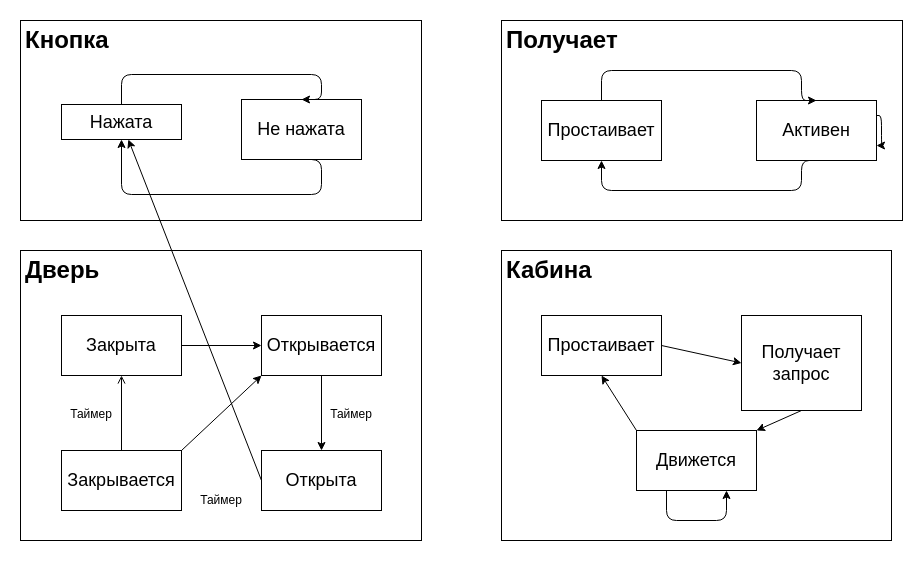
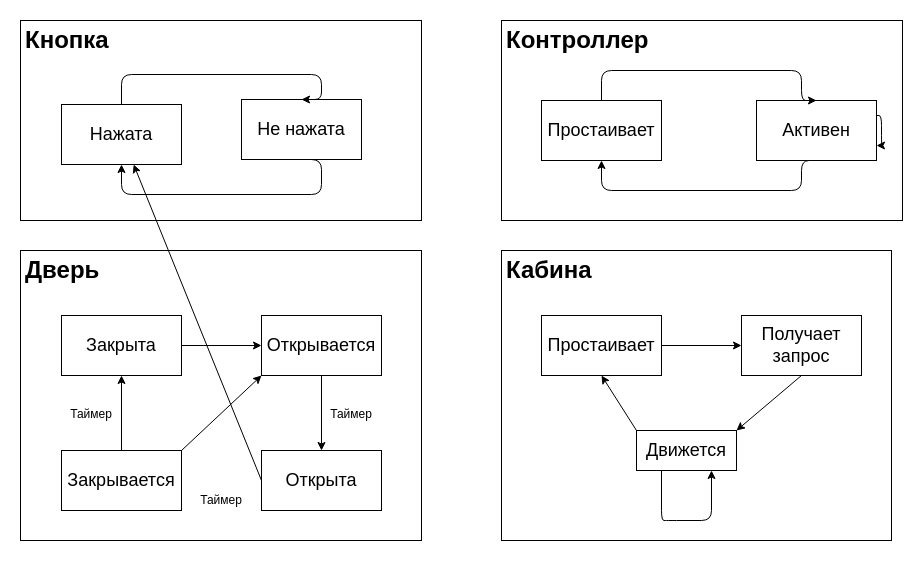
  <mxCell id="0" />
  <mxCell id="1" parent="0" />
  <mxCell id="2" value="" style="rounded=0;whiteSpace=wrap;html=1;fillColor=none;" vertex="1" parent="1"><mxGeometry x="20" y="20" width="401" height="200" as="geometry" /></mxCell>
  <mxCell id="3" value="&lt;h1&gt;Кнопка&lt;/h1&gt;" style="text;html=1;strokeColor=none;fillColor=none;spacing=5;spacingTop=-20;whiteSpace=wrap;overflow=hidden;rounded=0;" vertex="1" parent="1"><mxGeometry x="20" y="20" width="100" height="40" as="geometry" /></mxCell>
- <mxCell id="4" value="&lt;font style=&quot;font-size: 18px&quot;&gt;Нажата&lt;/font&gt;" style="rounded=0;whiteSpace=wrap;html=1;" vertex="1" parent="1"><mxGeometry x="61" y="104" width="120" height="35" as="geometry" /></mxCell>
+ <mxCell id="4" value="&lt;font style=&quot;font-size: 18px&quot;&gt;Нажата&lt;/font&gt;" style="rounded=0;whiteSpace=wrap;html=1;" vertex="1" parent="1"><mxGeometry x="61" y="104" width="120" height="60" as="geometry" /></mxCell>
  <mxCell id="5" value="&lt;font style=&quot;font-size: 18px&quot;&gt;Не нажата&lt;/font&gt;" style="rounded=0;whiteSpace=wrap;html=1;" vertex="1" parent="1"><mxGeometry x="241" y="99" width="120" height="60" as="geometry" /></mxCell>
  <mxCell id="6" value="" style="endArrow=classic;html=1;edgeStyle=orthogonalEdgeStyle;exitX=0.5;exitY=0;exitDx=0;exitDy=0;entryX=0.5;entryY=0;entryDx=0;entryDy=0;" edge="1" parent="1" source="4" target="5"><mxGeometry width="50" height="50" relative="1" as="geometry"><mxPoint x="190.5" y="94" as="sourcePoint" /><mxPoint x="240.5" y="44" as="targetPoint" /><Array as="points"><mxPoint x="121" y="74" /><mxPoint x="321" y="74" /></Array></mxGeometry></mxCell>
  <mxCell id="7" value="" style="endArrow=classic;html=1;edgeStyle=orthogonalEdgeStyle;entryX=0.5;entryY=1;entryDx=0;entryDy=0;exitX=0.5;exitY=1;exitDx=0;exitDy=0;" edge="1" parent="1" source="5" target="4"><mxGeometry width="50" height="50" relative="1" as="geometry"><mxPoint x="171" y="274" as="sourcePoint" /><mxPoint x="311" y="294" as="targetPoint" /><Array as="points"><mxPoint x="321" y="194" /><mxPoint x="121" y="194" /></Array></mxGeometry></mxCell>
  <mxCell id="8" value="" style="rounded=0;whiteSpace=wrap;html=1;fillColor=none;" vertex="1" parent="1"><mxGeometry x="501" y="20" width="401" height="200" as="geometry" /></mxCell>
  <mxCell id="9" value="" style="rounded=0;whiteSpace=wrap;html=1;fillColor=none;" vertex="1" parent="1"><mxGeometry x="20" y="250" width="401" height="290" as="geometry" /></mxCell>
  <mxCell id="10" value="" style="rounded=0;whiteSpace=wrap;html=1;fillColor=none;" vertex="1" parent="1"><mxGeometry x="501" y="250" width="390" height="290" as="geometry" /></mxCell>
- <mxCell id="11" value="&lt;h1&gt;Получает&lt;/h1&gt;" style="text;html=1;strokeColor=none;fillColor=none;spacing=5;spacingTop=-20;whiteSpace=wrap;overflow=hidden;rounded=0;" vertex="1" parent="1"><mxGeometry x="501" y="20" width="160" height="40" as="geometry" /></mxCell>
+ <mxCell id="11" value="&lt;h1&gt;Контроллер&lt;/h1&gt;" style="text;html=1;strokeColor=none;fillColor=none;spacing=5;spacingTop=-20;whiteSpace=wrap;overflow=hidden;rounded=0;" vertex="1" parent="1"><mxGeometry x="501" y="20" width="160" height="40" as="geometry" /></mxCell>
  <mxCell id="12" value="&lt;h1&gt;Дверь&lt;/h1&gt;" style="text;html=1;strokeColor=none;fillColor=none;spacing=5;spacingTop=-20;whiteSpace=wrap;overflow=hidden;rounded=0;" vertex="1" parent="1"><mxGeometry x="20" y="250" width="100" height="40" as="geometry" /></mxCell>
  <mxCell id="13" value="&lt;h1&gt;Кабина&lt;/h1&gt;" style="text;html=1;strokeColor=none;fillColor=none;spacing=5;spacingTop=-20;whiteSpace=wrap;overflow=hidden;rounded=0;" vertex="1" parent="1"><mxGeometry x="501" y="250" width="100" height="40" as="geometry" /></mxCell>
  <mxCell id="14" value="&lt;span style=&quot;font-size: 18px&quot;&gt;Простаивает&lt;/span&gt;" style="rounded=0;whiteSpace=wrap;html=1;" vertex="1" parent="1"><mxGeometry x="541" y="100" width="120" height="60" as="geometry" /></mxCell>
  <mxCell id="15" value="&lt;font style=&quot;font-size: 18px&quot;&gt;Активен&lt;/font&gt;" style="rounded=0;whiteSpace=wrap;html=1;" vertex="1" parent="1"><mxGeometry x="756" y="100" width="120" height="60" as="geometry" /></mxCell>
  <mxCell id="16" value="" style="endArrow=classic;html=1;edgeStyle=orthogonalEdgeStyle;exitX=0.5;exitY=0;exitDx=0;exitDy=0;entryX=0.5;entryY=0;entryDx=0;entryDy=0;" edge="1" parent="1" source="14" target="15"><mxGeometry width="50" height="50" relative="1" as="geometry"><mxPoint x="601" y="90" as="sourcePoint" /><mxPoint x="801" y="90" as="targetPoint" /><Array as="points"><mxPoint x="601" y="70" /><mxPoint x="801" y="70" /></Array></mxGeometry></mxCell>
  <mxCell id="17" value="" style="endArrow=classic;html=1;edgeStyle=orthogonalEdgeStyle;exitX=0.5;exitY=1;exitDx=0;exitDy=0;entryX=0.5;entryY=1;entryDx=0;entryDy=0;" edge="1" parent="1" source="15" target="14"><mxGeometry width="50" height="50" relative="1" as="geometry"><mxPoint x="591" y="210" as="sourcePoint" /><mxPoint x="791" y="210" as="targetPoint" /><Array as="points"><mxPoint x="801" y="190" /><mxPoint x="601" y="190" /></Array></mxGeometry></mxCell>
  <mxCell id="18" value="" style="endArrow=classic;html=1;edgeStyle=orthogonalEdgeStyle;exitX=1;exitY=0.25;exitDx=0;exitDy=0;entryX=1;entryY=0.75;entryDx=0;entryDy=0;" edge="1" parent="1" source="15" target="15"><mxGeometry width="50" height="50" relative="1" as="geometry"><mxPoint x="611" y="110" as="sourcePoint" /><mxPoint x="811" y="110" as="targetPoint" /><Array as="points"><mxPoint x="881" y="115" /><mxPoint x="881" y="145" /></Array></mxGeometry></mxCell>
  <mxCell id="19" value="&lt;font style=&quot;font-size: 18px&quot;&gt;Закрыта&lt;/font&gt;" style="rounded=0;whiteSpace=wrap;html=1;" vertex="1" parent="1"><mxGeometry x="61" y="315" width="120" height="60" as="geometry" /></mxCell>
  <mxCell id="20" value="&lt;font style=&quot;font-size: 18px&quot;&gt;Открывается&lt;/font&gt;" style="rounded=0;whiteSpace=wrap;html=1;" vertex="1" parent="1"><mxGeometry x="261" y="315" width="120" height="60" as="geometry" /></mxCell>
  <mxCell id="21" value="&lt;font style=&quot;font-size: 18px&quot;&gt;Закрывается&lt;/font&gt;" style="rounded=0;whiteSpace=wrap;html=1;" vertex="1" parent="1"><mxGeometry x="61" y="450" width="120" height="60" as="geometry" /></mxCell>
  <mxCell id="22" value="&lt;font style=&quot;font-size: 18px&quot;&gt;Открыта&lt;/font&gt;" style="rounded=0;whiteSpace=wrap;html=1;" vertex="1" parent="1"><mxGeometry x="261" y="450" width="120" height="60" as="geometry" /></mxCell>
  <mxCell id="23" value="" style="endArrow=classic;html=1;exitX=1;exitY=0.5;exitDx=0;exitDy=0;entryX=0;entryY=0.5;entryDx=0;entryDy=0;" edge="1" parent="1" source="19" target="20"><mxGeometry width="50" height="50" relative="1" as="geometry"><mxPoint x="195.5" y="340" as="sourcePoint" /><mxPoint x="245.5" y="290" as="targetPoint" /></mxGeometry></mxCell>
  <mxCell id="24" value="" style="endArrow=classic;html=1;exitX=0;exitY=0.5;exitDx=0;exitDy=0;" edge="1" parent="1" source="22" target="4"><mxGeometry width="50" height="50" relative="1" as="geometry"><mxPoint x="271" y="430" as="sourcePoint" /><mxPoint x="191" y="430" as="targetPoint" /></mxGeometry></mxCell>
  <mxCell id="25" value="" style="endArrow=classic;html=1;exitX=0.5;exitY=1;exitDx=0;exitDy=0;entryX=0.5;entryY=0;entryDx=0;entryDy=0;" edge="1" parent="1" source="20" target="22"><mxGeometry width="50" height="50" relative="1" as="geometry"><mxPoint x="260.5" y="420" as="sourcePoint" /><mxPoint x="180.5" y="420" as="targetPoint" /></mxGeometry></mxCell>
- <mxCell id="26" value="" style="endArrow=open;html=1;exitX=0.5;exitY=0;exitDx=0;exitDy=0;entryX=0.5;entryY=1;entryDx=0;entryDy=0;" edge="1" parent="1" source="21" target="19"><mxGeometry width="50" height="50" relative="1" as="geometry"><mxPoint x="211" y="375" as="sourcePoint" /><mxPoint x="211" y="450" as="targetPoint" /></mxGeometry></mxCell>
+ <mxCell id="26" value="" style="endArrow=classic;html=1;exitX=0.5;exitY=0;exitDx=0;exitDy=0;entryX=0.5;entryY=1;entryDx=0;entryDy=0;" edge="1" parent="1" source="21" target="19"><mxGeometry width="50" height="50" relative="1" as="geometry"><mxPoint x="211" y="375" as="sourcePoint" /><mxPoint x="211" y="450" as="targetPoint" /></mxGeometry></mxCell>
  <mxCell id="27" value="Таймер" style="text;html=1;strokeColor=none;fillColor=none;align=center;verticalAlign=middle;whiteSpace=wrap;rounded=0;" vertex="1" parent="1"><mxGeometry x="71" y="404" width="40" height="20" as="geometry" /></mxCell>
  <mxCell id="28" value="Таймер" style="text;html=1;strokeColor=none;fillColor=none;align=center;verticalAlign=middle;whiteSpace=wrap;rounded=0;" vertex="1" parent="1"><mxGeometry x="331" y="404" width="40" height="20" as="geometry" /></mxCell>
  <mxCell id="29" value="Таймер" style="text;html=1;strokeColor=none;fillColor=none;align=center;verticalAlign=middle;whiteSpace=wrap;rounded=0;" vertex="1" parent="1"><mxGeometry x="200.5" y="490" width="40" height="20" as="geometry" /></mxCell>
  <mxCell id="30" value="&lt;font style=&quot;font-size: 18px&quot;&gt;Простаивает&lt;/font&gt;" style="rounded=0;whiteSpace=wrap;html=1;fillColor=#ffffff;" vertex="1" parent="1"><mxGeometry x="541" y="315" width="120" height="60" as="geometry" /></mxCell>
- <mxCell id="31" value="&lt;font style=&quot;font-size: 18px&quot;&gt;Получает запрос&lt;/font&gt;" style="rounded=0;whiteSpace=wrap;html=1;fillColor=#ffffff;" vertex="1" parent="1"><mxGeometry x="741" y="315" width="120" height="95" as="geometry" /></mxCell>
- <mxCell id="32" value="&lt;font style=&quot;font-size: 18px&quot;&gt;Движется&lt;/font&gt;" style="rounded=0;whiteSpace=wrap;html=1;fillColor=#ffffff;" vertex="1" parent="1"><mxGeometry x="636" y="430" width="120" height="60" as="geometry" /></mxCell>
+ <mxCell id="31" value="&lt;font style=&quot;font-size: 18px&quot;&gt;Получает запрос&lt;/font&gt;" style="rounded=0;whiteSpace=wrap;html=1;fillColor=#ffffff;" vertex="1" parent="1"><mxGeometry x="741" y="315" width="120" height="60" as="geometry" /></mxCell>
+ <mxCell id="32" value="&lt;font style=&quot;font-size: 18px&quot;&gt;Движется&lt;/font&gt;" style="rounded=0;whiteSpace=wrap;html=1;fillColor=#ffffff;" vertex="1" parent="1"><mxGeometry x="636" y="430" width="100" height="40" as="geometry" /></mxCell>
  <mxCell id="33" value="" style="endArrow=classic;html=1;exitX=1;exitY=0.5;exitDx=0;exitDy=0;entryX=0;entryY=0.5;entryDx=0;entryDy=0;" edge="1" parent="1" source="30" target="31"><mxGeometry width="50" height="50" relative="1" as="geometry"><mxPoint x="521" y="400" as="sourcePoint" /><mxPoint x="571" y="350" as="targetPoint" /></mxGeometry></mxCell>
  <mxCell id="34" value="" style="endArrow=classic;html=1;entryX=1;entryY=0;entryDx=0;entryDy=0;exitX=0.5;exitY=1;exitDx=0;exitDy=0;" edge="1" parent="1" source="31" target="32"><mxGeometry width="50" height="50" relative="1" as="geometry"><mxPoint x="781" y="450" as="sourcePoint" /><mxPoint x="831" y="400" as="targetPoint" /></mxGeometry></mxCell>
  <mxCell id="35" value="" style="endArrow=classic;html=1;entryX=0.5;entryY=1;entryDx=0;entryDy=0;exitX=0;exitY=0;exitDx=0;exitDy=0;" edge="1" parent="1" source="32" target="30"><mxGeometry width="50" height="50" relative="1" as="geometry"><mxPoint x="596" y="404" as="sourcePoint" /><mxPoint x="551" y="469" as="targetPoint" /></mxGeometry></mxCell>
  <mxCell id="36" value="" style="endArrow=classic;html=1;edgeStyle=orthogonalEdgeStyle;entryX=0.75;entryY=1;entryDx=0;entryDy=0;exitX=0.25;exitY=1;exitDx=0;exitDy=0;" edge="1" parent="1" source="32" target="32"><mxGeometry width="50" height="50" relative="1" as="geometry"><mxPoint x="541" y="495" as="sourcePoint" /><mxPoint x="591" y="445" as="targetPoint" /><Array as="points"><mxPoint x="666" y="520" /><mxPoint x="726" y="520" /></Array></mxGeometry></mxCell>
  <mxCell id="37" value="" style="endArrow=classic;html=1;exitX=1;exitY=0;exitDx=0;exitDy=0;entryX=0;entryY=1;entryDx=0;entryDy=0;" edge="1" parent="1" source="21" target="20"><mxGeometry width="50" height="50" relative="1" as="geometry"><mxPoint x="181" y="375" as="sourcePoint" /><mxPoint x="261" y="450" as="targetPoint" /></mxGeometry></mxCell>
